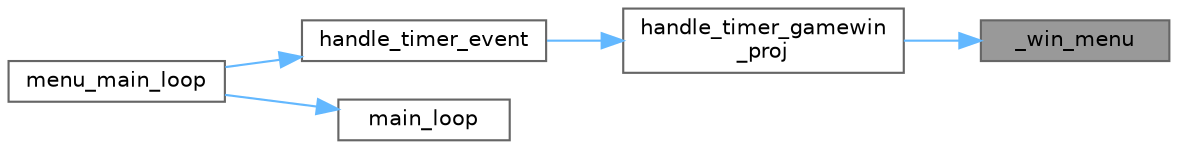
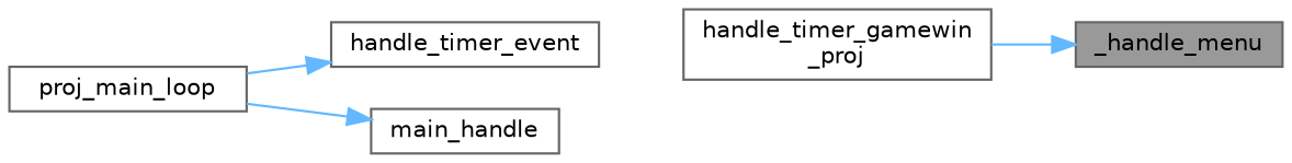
  digraph {
    rankdir=RL
    node [color=grey40 fillcolor=white fontname=Helvetica fontsize=10 shape=box style=filled]
    edge [color=steelblue1 dir=back fontname=Helvetica fontsize=10 labelfontname=Helvetica labelfontsize=10 style=solid]
-   n1 [color=gray40 fillcolor=grey60 fontcolor=black height=0.2 label=_win_menu width=0.4]
+   n1 [color=gray40 fillcolor=grey60 fontcolor=black height=0.2 label=_handle_menu width=0.4]
    n2 [height=0.2 label="handle_timer_gamewin\l_proj" width=0.4]
    n3 [height=0.2 label=handle_timer_event width=0.4]
-   n4 [height=0.2 label=menu_main_loop width=0.4]
-   n5 [height=0.2 label=main_loop width=0.4]
+   n4 [height=0.2 label=proj_main_loop width=0.4]
+   n5 [height=0.2 label=main_handle width=0.4]
    n1 -> n2
-   n2 -> n3
    n3 -> n4
    n5 -> n4
  }
